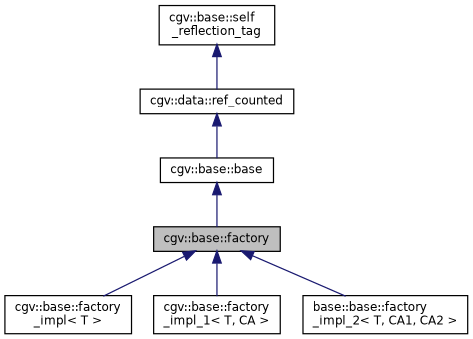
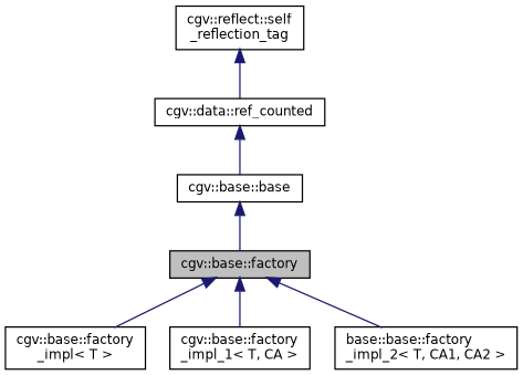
  digraph {
    rankdir=TB
    node [color=black fontname=Helvetica fontsize=10 shape=record]
    edge [color=midnightblue dir=back fontname=Helvetica fontsize=10 labelfontname=Helvetica labelfontsize=10 style=solid]
    n1 [fillcolor=grey75 fontcolor=black height=0.2 label="cgv::base::factory" style=filled width=0.4]
    n2 [height=0.2 label="cgv::base::factory\l_impl\< T \>" width=0.4]
    n3 [height=0.2 label="cgv::base::factory\l_impl_1\< T, CA \>" width=0.4]
    n4 [height=0.2 label="base::base::factory\l_impl_2\< T, CA1, CA2 \>" width=0.4]
    n5 [height=0.2 label="cgv::base::base" width=0.4]
    n6 [height=0.2 label="cgv::data::ref_counted" width=0.4]
-   n7 [height=0.2 label="cgv::base::self\l_reflection_tag" width=0.4]
+   n7 [height=0.2 label="cgv::reflect::self\l_reflection_tag" width=0.4]
    n1 -> n2
    n1 -> n3
    n1 -> n4
    n5 -> n1
    n6 -> n5
    n7 -> n6
  }
